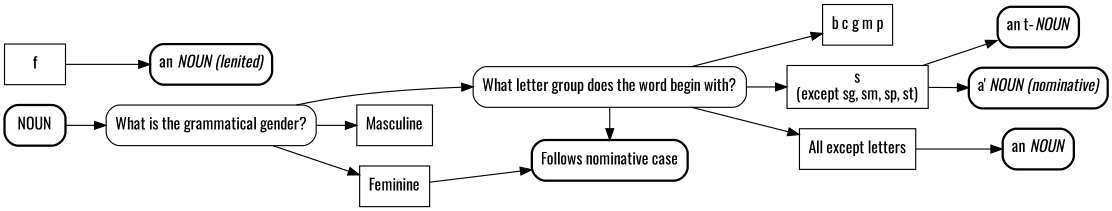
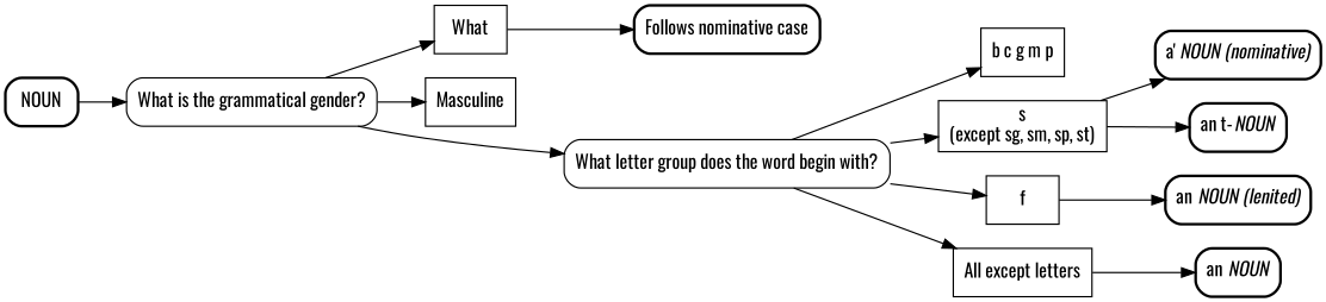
  digraph {
    fontname=Oswald
    rankdir=LR
    node [fontname=Oswald shape=box]
    edge [fontname=Oswald]
-   n1 [label=Feminine]
+   n1 [label=What]
    n2 [label=Masculine]
    n3 [label="Follows nominative case" style="rounded, bold"]
    n4 [label="What letter group does the word begin with?" style=rounded]
    n5 [label="b c g m p"]
    n6 [label="s\n(except sg, sm, sp, st)"]
    n7 [label=f]
    n8 [label="All except letters"]
    n9 [label=NOUN style="rounded, bold"]
    n10 [label="What is the grammatical gender?" style=rounded]
    n11 [label=<a' <i>NOUN (nominative)</i>> style="rounded, bold"]
    n12 [label=<an t-<i>NOUN</i>> style="rounded, bold"]
    n13 [label=<an <i>NOUN (lenited)</i>> style="rounded, bold"]
    n14 [label=<an <i>NOUN</i>> style="rounded, bold"]
    subgraph sub_1 {
      rank=same
      n1
      n2
    }
    subgraph sub_2 {
      rank=same
      n3
      n4
    }
    n1 -> n3
    n4 -> n5
    n4 -> n6
-   n4 -> n3
+   n4 -> n7
    n4 -> n8
    n6 -> n11
    n6 -> n12
    n7 -> n13
    n8 -> n14
    n9 -> n10
    n10 -> n1
    n10 -> n2
    n10 -> n4
  }
